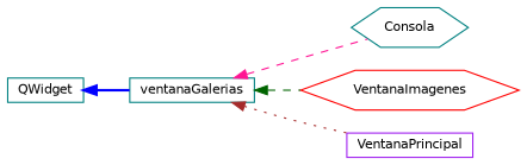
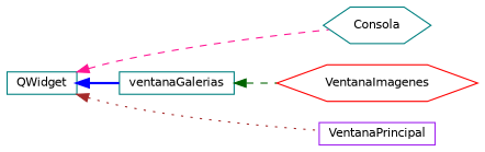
  digraph {
    fontname="DejaVu Sans"
    rankdir=LR
    node [color=teal fillcolor=white fontname="DejaVu Sans" fontsize=10 shape=box style=filled]
    edge [dir=back fontname="DejaVu Sans" fontsize=10 labelfontname=Helvetica labelfontsize=10 style=dashed]
    n1 [height=0.2 label=QWidget width=0.4]
    n2 [height=0.2 label=Consola shape=hexagon width=0.4]
    n3 [height=0.2 label=ventanaGalerias width=0.4]
    n4 [color=purple height=0.2 label=VentanaPrincipal width=0.4]
    n5 [color=red height=0.2 label=VentanaImagenes shape=hexagon width=0.4]
-   n3 -> n2 [color=deeppink]
+   n1 -> n2 [color=deeppink]
    n1 -> n3 [color=blue style=bold]
-   n3 -> n4 [color=brown style=dotted]
+   n1 -> n4 [color=brown style=dotted]
    n3 -> n5 [color=darkgreen]
  }
